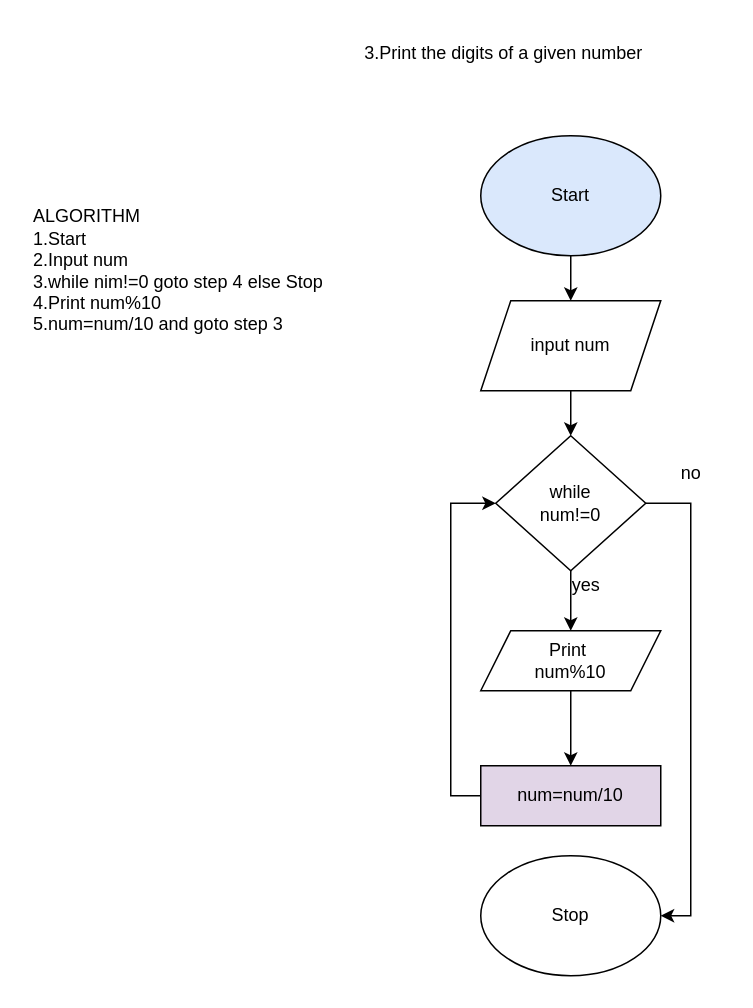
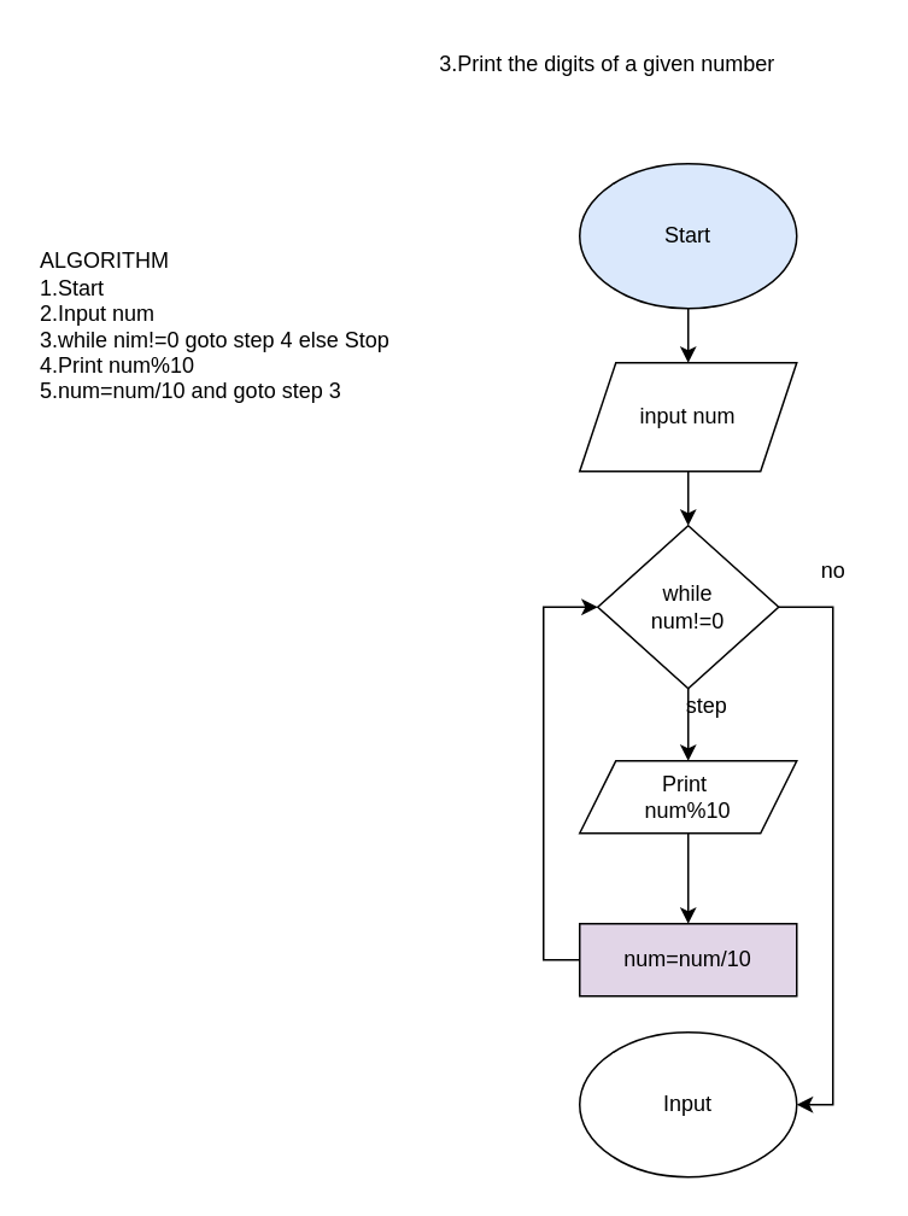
  <mxCell id="0" />
  <mxCell id="1" parent="0" />
- <mxCell id="2" value="Stop" style="ellipse;whiteSpace=wrap;html=1;" parent="1" vertex="1"><mxGeometry x="320" y="570" width="120" height="80" as="geometry" /></mxCell>
+ <mxCell id="2" value="Input" style="ellipse;whiteSpace=wrap;html=1;" parent="1" vertex="1"><mxGeometry x="320" y="570" width="120" height="80" as="geometry" /></mxCell>
  <mxCell id="3" value="" style="edgeStyle=orthogonalEdgeStyle;rounded=0;orthogonalLoop=1;jettySize=auto;html=1;" parent="1" source="4" target="6" edge="1"><mxGeometry relative="1" as="geometry" /></mxCell>
  <mxCell id="4" value="Start" style="ellipse;whiteSpace=wrap;html=1;fillColor=#dae8fc;" parent="1" vertex="1"><mxGeometry x="320" y="90" width="120" height="80" as="geometry" /></mxCell>
  <mxCell id="5" value="" style="edgeStyle=orthogonalEdgeStyle;rounded=0;orthogonalLoop=1;jettySize=auto;html=1;" parent="1" source="6" target="9" edge="1"><mxGeometry relative="1" as="geometry" /></mxCell>
  <mxCell id="6" value="input num" style="shape=parallelogram;perimeter=parallelogramPerimeter;whiteSpace=wrap;html=1;fixedSize=1;" parent="1" vertex="1"><mxGeometry x="320" y="200" width="120" height="60" as="geometry" /></mxCell>
  <mxCell id="7" style="edgeStyle=orthogonalEdgeStyle;rounded=0;orthogonalLoop=1;jettySize=auto;html=1;exitX=0.5;exitY=1;exitDx=0;exitDy=0;entryX=0.5;entryY=0;entryDx=0;entryDy=0;" parent="1" source="9" target="11" edge="1"><mxGeometry relative="1" as="geometry" /></mxCell>
  <mxCell id="8" style="edgeStyle=orthogonalEdgeStyle;rounded=0;orthogonalLoop=1;jettySize=auto;html=1;exitX=1;exitY=0.5;exitDx=0;exitDy=0;entryX=1;entryY=0.5;entryDx=0;entryDy=0;" parent="1" source="9" target="2" edge="1"><mxGeometry relative="1" as="geometry" /></mxCell>
  <mxCell id="9" value="while&lt;br&gt;num!=0" style="rhombus;whiteSpace=wrap;html=1;" parent="1" vertex="1"><mxGeometry x="330" y="290" width="100" height="90" as="geometry" /></mxCell>
  <mxCell id="10" value="" style="edgeStyle=orthogonalEdgeStyle;rounded=0;orthogonalLoop=1;jettySize=auto;html=1;" parent="1" source="11" target="13" edge="1"><mxGeometry relative="1" as="geometry" /></mxCell>
  <mxCell id="11" value="Print&amp;nbsp;&lt;br&gt;num%10" style="shape=parallelogram;perimeter=parallelogramPerimeter;whiteSpace=wrap;html=1;fixedSize=1;" parent="1" vertex="1"><mxGeometry x="320" y="420" width="120" height="40" as="geometry" /></mxCell>
  <mxCell id="12" style="edgeStyle=orthogonalEdgeStyle;rounded=0;orthogonalLoop=1;jettySize=auto;html=1;exitX=0;exitY=0.5;exitDx=0;exitDy=0;entryX=0;entryY=0.5;entryDx=0;entryDy=0;" parent="1" source="13" target="9" edge="1"><mxGeometry relative="1" as="geometry" /></mxCell>
  <mxCell id="13" value="num=num/10" style="whiteSpace=wrap;html=1;fillColor=#e1d5e7;" parent="1" vertex="1"><mxGeometry x="320" y="510" width="120" height="40" as="geometry" /></mxCell>
- <mxCell id="14" value="yes&lt;br&gt;" style="text;html=1;align=center;verticalAlign=middle;resizable=0;points=[];autosize=1;strokeColor=none;fillColor=none;" parent="1" vertex="1"><mxGeometry x="370" y="375" width="40" height="30" as="geometry" /></mxCell>
+ <mxCell id="14" value="step&lt;br&gt;" style="text;html=1;align=center;verticalAlign=middle;resizable=0;points=[];autosize=1;strokeColor=none;fillColor=none;" parent="1" vertex="1"><mxGeometry x="370" y="375" width="40" height="30" as="geometry" /></mxCell>
  <mxCell id="15" value="no" style="text;html=1;align=center;verticalAlign=middle;resizable=0;points=[];autosize=1;strokeColor=none;fillColor=none;" parent="1" vertex="1"><mxGeometry x="440" y="300" width="40" height="30" as="geometry" /></mxCell>
  <mxCell id="16" value="3.Print the digits of a given number" style="text;html=1;align=center;verticalAlign=middle;resizable=0;points=[];autosize=1;strokeColor=none;fillColor=none;" parent="1" vertex="1"><mxGeometry x="230" y="20" width="210" height="30" as="geometry" /></mxCell>
  <mxCell id="17" value="ALGORITHM&lt;br&gt;1.Start&lt;br&gt;2.Input num&lt;br&gt;3.while nim!=0 goto step 4 else Stop&lt;br&gt;4.Print num%10&lt;br&gt;5.num=num/10 and goto step 3" style="text;html=1;align=left;verticalAlign=middle;resizable=0;points=[];autosize=1;strokeColor=none;fillColor=none;" vertex="1" parent="1"><mxGeometry x="20" y="130" width="220" height="100" as="geometry" /></mxCell>
